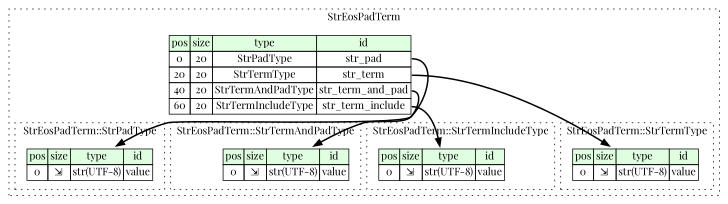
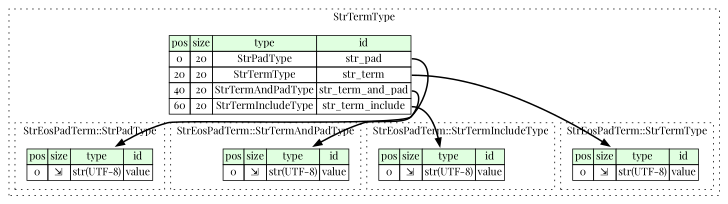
  digraph {
    rankdir=TB
    fontname="Playfair Display"
    node [shape=plaintext fontname="Playfair Display"]
    edge [style=bold fontname="Playfair Display"]
    n1 [label=<<TABLE BORDER="0" CELLBORDER="1" CELLSPACING="0"> 				<TR><TD BGCOLOR="#E0FFE0">pos</TD><TD BGCOLOR="#E0FFE0">size</TD><TD BGCOLOR="#E0FFE0">type</TD><TD BGCOLOR="#E0FFE0">id</TD></TR> 				<TR><TD PORT="value_pos">0</TD><TD PORT="value_size">⇲</TD><TD>str(UTF-8)</TD><TD PORT="value_type">value</TD></TR> 			</TABLE>>]
    n2 [label=<<TABLE BORDER="0" CELLBORDER="1" CELLSPACING="0"> 				<TR><TD BGCOLOR="#E0FFE0">pos</TD><TD BGCOLOR="#E0FFE0">size</TD><TD BGCOLOR="#E0FFE0">type</TD><TD BGCOLOR="#E0FFE0">id</TD></TR> 				<TR><TD PORT="value_pos">0</TD><TD PORT="value_size">⇲</TD><TD>str(UTF-8)</TD><TD PORT="value_type">value</TD></TR> 			</TABLE>>]
    n3 [label=<<TABLE BORDER="0" CELLBORDER="1" CELLSPACING="0"> 				<TR><TD BGCOLOR="#E0FFE0">pos</TD><TD BGCOLOR="#E0FFE0">size</TD><TD BGCOLOR="#E0FFE0">type</TD><TD BGCOLOR="#E0FFE0">id</TD></TR> 				<TR><TD PORT="value_pos">0</TD><TD PORT="value_size">⇲</TD><TD>str(UTF-8)</TD><TD PORT="value_type">value</TD></TR> 			</TABLE>>]
    n4 [label=<<TABLE BORDER="0" CELLBORDER="1" CELLSPACING="0"> 				<TR><TD BGCOLOR="#E0FFE0">pos</TD><TD BGCOLOR="#E0FFE0">size</TD><TD BGCOLOR="#E0FFE0">type</TD><TD BGCOLOR="#E0FFE0">id</TD></TR> 				<TR><TD PORT="value_pos">0</TD><TD PORT="value_size">⇲</TD><TD>str(UTF-8)</TD><TD PORT="value_type">value</TD></TR> 			</TABLE>>]
    n5 [label=<<TABLE BORDER="0" CELLBORDER="1" CELLSPACING="0"> 			<TR><TD BGCOLOR="#E0FFE0">pos</TD><TD BGCOLOR="#E0FFE0">size</TD><TD BGCOLOR="#E0FFE0">type</TD><TD BGCOLOR="#E0FFE0">id</TD></TR> 			<TR><TD PORT="str_pad_pos">0</TD><TD PORT="str_pad_size">20</TD><TD>StrPadType</TD><TD PORT="str_pad_type">str_pad</TD></TR> 			<TR><TD PORT="str_term_pos">20</TD><TD PORT="str_term_size">20</TD><TD>StrTermType</TD><TD PORT="str_term_type">str_term</TD></TR> 			<TR><TD PORT="str_term_and_pad_pos">40</TD><TD PORT="str_term_and_pad_size">20</TD><TD>StrTermAndPadType</TD><TD PORT="str_term_and_pad_type">str_term_and_pad</TD></TR> 			<TR><TD PORT="str_term_include_pos">60</TD><TD PORT="str_term_include_size">20</TD><TD>StrTermIncludeType</TD><TD PORT="str_term_include_type">str_term_include</TD></TR> 		</TABLE>>]
    subgraph cluster_1 {
-     label=StrEosPadTerm
+     label=StrTermType
      style=dotted
      n5
      subgraph cluster_2 {
        label="StrEosPadTerm::StrPadType"
        style=dotted
        n1
      }
      subgraph cluster_3 {
        label="StrEosPadTerm::StrTermAndPadType"
        style=dotted
        n2
      }
      subgraph cluster_4 {
        label="StrEosPadTerm::StrTermIncludeType"
        style=dotted
        n3
      }
      subgraph cluster_5 {
        label="StrEosPadTerm::StrTermType"
        style=dotted
        n4
      }
    }
    n5 -> n1 [tailport=str_pad_type]
    n5 -> n2 [tailport=str_term_and_pad_type]
    n5 -> n3 [tailport=str_term_include_type]
    n5 -> n4 [tailport=str_term_type]
  }
